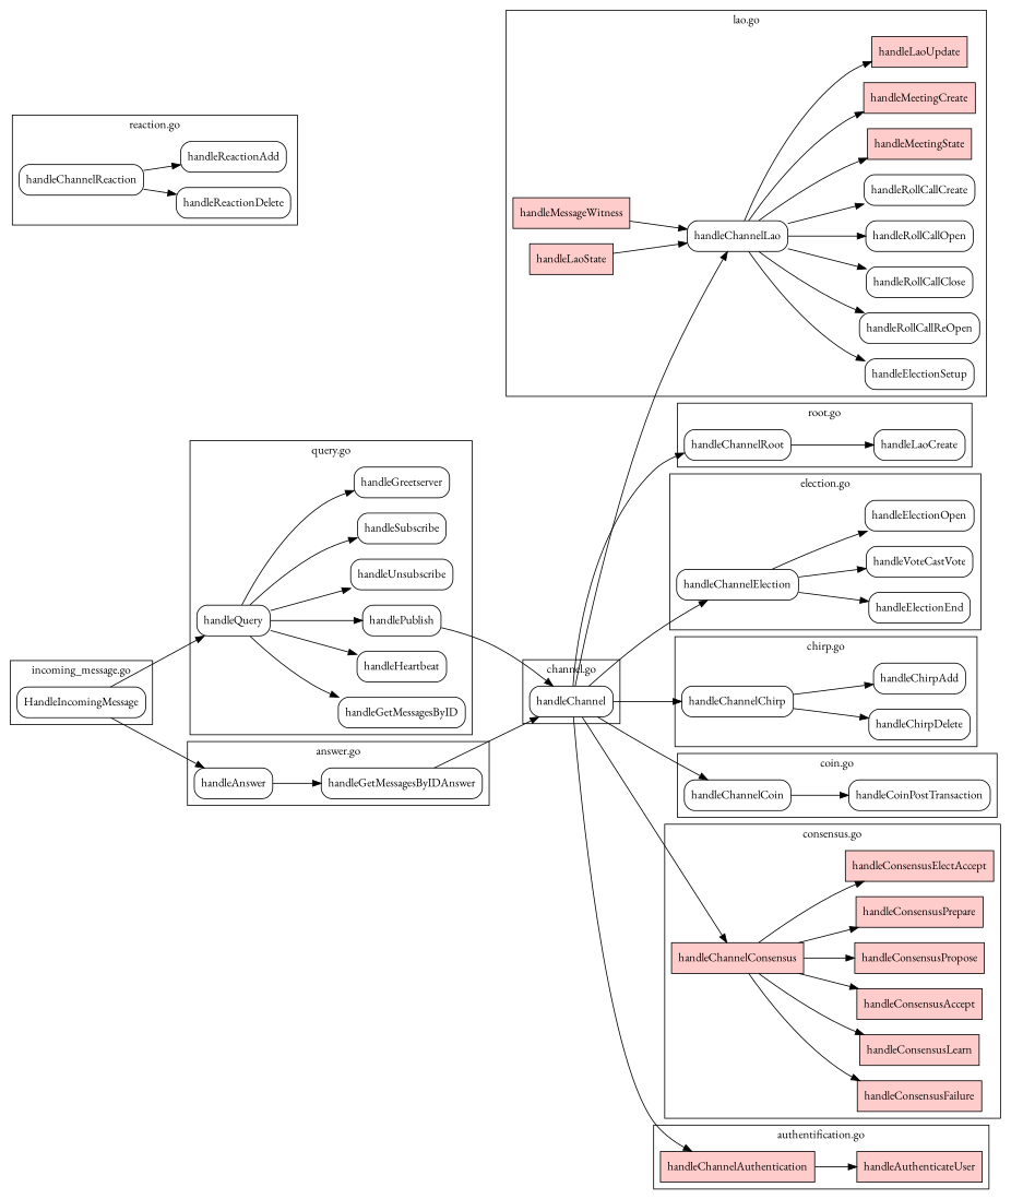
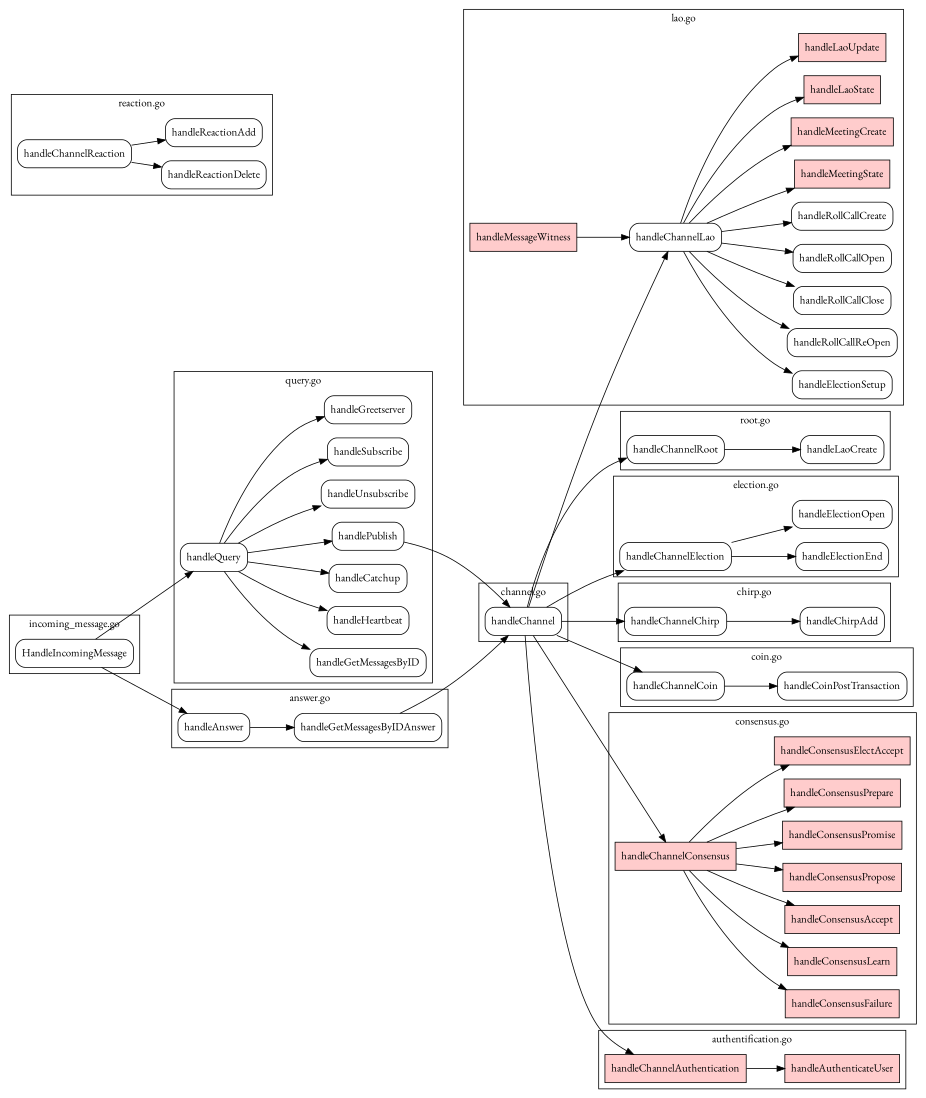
  strict digraph {
    fontname="EB Garamond"
    rankdir=LR
    node [fontname="EB Garamond" shape=box style=rounded]
    edge [fontname="EB Garamond"]
    handleQuery
    handleGetMessagesByID
    handleHeartbeat
+   handleCatchup
    handlePublish
    handleUnsubscribe
    handleSubscribe
    handleGreetserver
    HandleIncomingMessage
    handleGetMessagesByIDAnswer
    handleAnswer
    handleChannel
    handleChannelRoot
    handleLaoCreate
    handleElectionSetup
    handleRollCallReOpen
    handleRollCallClose
    handleRollCallOpen
    handleRollCallCreate
    handleMeetingState [fillcolor="1 0.2 1" style=filled]
    handleMeetingCreate [fillcolor="1 0.2 1" style=filled]
    handleMessageWitness [fillcolor="1 0.2 1" style=filled]
    handleLaoState [fillcolor="1 0.2 1" style=filled]
    handleLaoUpdate [fillcolor="1 0.2 1" style=filled]
    handleChannelLao
    handleElectionEnd
-   handleVoteCastVote
    handleElectionOpen
    handleChannelElection
-   handleChirpDelete
    handleChirpAdd
    handleChannelChirp
    handleReactionDelete
    handleReactionAdd
    handleChannelReaction
    handleCoinPostTransaction
    handleChannelCoin
    handleConsensusFailure [fillcolor="1 0.2 1" style=filled]
    handleConsensusLearn [fillcolor="1 0.2 1" style=filled]
    handleConsensusAccept [fillcolor="1 0.2 1" style=filled]
    handleConsensusPropose [fillcolor="1 0.2 1" style=filled]
+   handleConsensusPromise [fillcolor="1 0.2 1" style=filled]
    handleConsensusPrepare [fillcolor="1 0.2 1" style=filled]
    handleConsensusElectAccept [fillcolor="1 0.2 1" style=filled]
    handleChannelConsensus [fillcolor="1 0.2 1" style=filled]
    handleAuthenticateUser [fillcolor="1 0.2 1" style=filled]
    handleChannelAuthentication [fillcolor="1 0.2 1" style=filled]
    subgraph cluster_1 {
      label="query.go"
      handleQuery
      handleGetMessagesByID
      handleHeartbeat
+     handleCatchup
      handlePublish
      handleUnsubscribe
      handleSubscribe
      handleGreetserver
    }
    subgraph cluster_2 {
      label="incoming_message.go"
      HandleIncomingMessage
    }
    subgraph cluster_3 {
      label="answer.go"
      handleGetMessagesByIDAnswer
      handleAnswer
    }
    subgraph cluster_4 {
      label="channel.go"
      handleChannel
    }
    subgraph cluster_5 {
      label="root.go"
      handleChannelRoot
      handleLaoCreate
    }
    subgraph cluster_6 {
      label="lao.go"
      handleElectionSetup
      handleRollCallReOpen
      handleRollCallClose
      handleRollCallOpen
      handleRollCallCreate
      handleMeetingState
      handleMeetingCreate
      handleMessageWitness
      handleLaoState
      handleLaoUpdate
      handleChannelLao
    }
    subgraph cluster_7 {
      label="election.go"
      handleElectionEnd
-     handleVoteCastVote
      handleElectionOpen
      handleChannelElection
    }
    subgraph cluster_8 {
      label="chirp.go"
-     handleChirpDelete
      handleChirpAdd
      handleChannelChirp
    }
    subgraph cluster_9 {
      label="reaction.go"
      handleReactionDelete
      handleReactionAdd
      handleChannelReaction
    }
    subgraph cluster_10 {
      label="coin.go"
      handleCoinPostTransaction
      handleChannelCoin
    }
    subgraph cluster_11 {
      label="consensus.go"
      handleConsensusFailure
      handleConsensusLearn
      handleConsensusAccept
      handleConsensusPropose
+     handleConsensusPromise
      handleConsensusPrepare
      handleConsensusElectAccept
      handleChannelConsensus
    }
    subgraph cluster_12 {
      label="authentification.go"
      handleAuthenticateUser
      handleChannelAuthentication
    }
    handleQuery -> handleGetMessagesByID
    handleQuery -> handleHeartbeat
+   handleQuery -> handleCatchup
    handleQuery -> handlePublish
    handleQuery -> handleUnsubscribe
    handleQuery -> handleSubscribe
    handleQuery -> handleGreetserver
    handlePublish -> handleChannel
    HandleIncomingMessage -> handleQuery
    HandleIncomingMessage -> handleAnswer
    handleGetMessagesByIDAnswer -> handleChannel
    handleAnswer -> handleGetMessagesByIDAnswer
    handleChannel -> handleChannelRoot
    handleChannel -> handleChannelLao
    handleChannel -> handleChannelElection
    handleChannel -> handleChannelChirp
    handleChannel -> handleChannelCoin
    handleChannel -> handleChannelConsensus
    handleChannel -> handleChannelAuthentication
    handleChannelRoot -> handleLaoCreate
    handleMessageWitness -> handleChannelLao
    handleChannelLao -> handleElectionSetup
    handleChannelLao -> handleRollCallReOpen
    handleChannelLao -> handleRollCallClose
    handleChannelLao -> handleRollCallOpen
    handleChannelLao -> handleRollCallCreate
    handleChannelLao -> handleMeetingState
    handleChannelLao -> handleMeetingCreate
-   handleLaoState -> handleChannelLao
+   handleChannelLao -> handleLaoState
    handleChannelLao -> handleLaoUpdate
    handleChannelElection -> handleElectionEnd
-   handleChannelElection -> handleVoteCastVote
    handleChannelElection -> handleElectionOpen
-   handleChannelChirp -> handleChirpDelete
    handleChannelChirp -> handleChirpAdd
    handleChannelReaction -> handleReactionDelete
    handleChannelReaction -> handleReactionAdd
    handleChannelCoin -> handleCoinPostTransaction
    handleChannelConsensus -> handleConsensusFailure
    handleChannelConsensus -> handleConsensusLearn
    handleChannelConsensus -> handleConsensusAccept
    handleChannelConsensus -> handleConsensusPropose
+   handleChannelConsensus -> handleConsensusPromise
    handleChannelConsensus -> handleConsensusPrepare
    handleChannelConsensus -> handleConsensusElectAccept
    handleChannelAuthentication -> handleAuthenticateUser
  }
